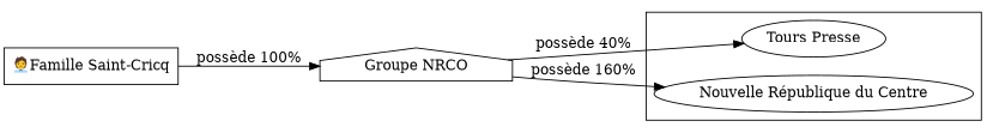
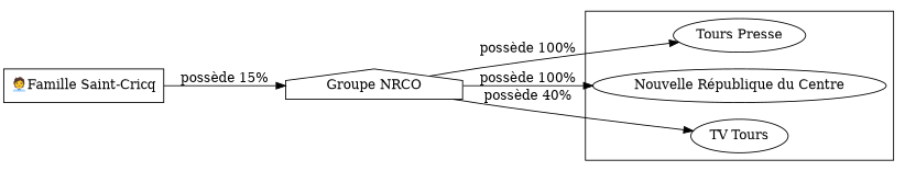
  digraph {
    rankdir=LR
    n1 [label="Tours Presse"]
    n2 [label="Nouvelle République du Centre"]
+   n3 [label="TV Tours"]
    n4 [label="🧑‍💼Famille Saint-Cricq" shape=box]
    n5 [label="Groupe NRCO" shape=house]
    subgraph cluster_1 {
      n1
      n2
+     n3
    }
    subgraph sub_2 {
      n4
    }
-   n4 -> n5 [label="possède 100%"]
-   n5 -> n1 [label="possède 40%"]
-   n5 -> n2 [label="possède 160%"]
+   n4 -> n5 [label="possède 15%"]
+   n5 -> n1 [label="possède 100%"]
+   n5 -> n2 [label="possède 100%"]
+   n5 -> n3 [label="possède 40%"]
  }
